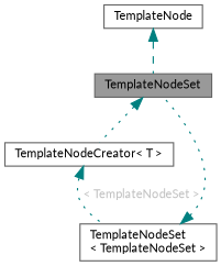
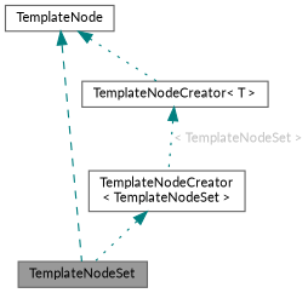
  digraph {
    fontname=Lato
    node [color=gray40 fillcolor=white fontname=Lato fontsize=10 shape=box style=filled]
    edge [color=teal dir=back fontname=Lato fontsize=10 labelfontname=Helvetica labelfontsize=10 style=dotted]
    n1 [fillcolor=grey60 fontcolor=black height=0.2 label=TemplateNodeSet width=0.4]
-   n2 [height=0.2 label="TemplateNodeSet\l\< TemplateNodeSet \>" width=0.4]
+   n2 [height=0.2 label="TemplateNodeCreator\l\< TemplateNodeSet \>" width=0.4]
    n3 [height=0.2 label=TemplateNode width=0.4]
    n4 [height=0.2 label="TemplateNodeCreator\< T \>" width=0.4]
    n2 -> n1
    n3 -> n1 [style=dashed]
-   n1 -> n4
+   n3 -> n4
    n4 -> n2 [fontcolor=grey label=" \< TemplateNodeSet \>"]
  }
